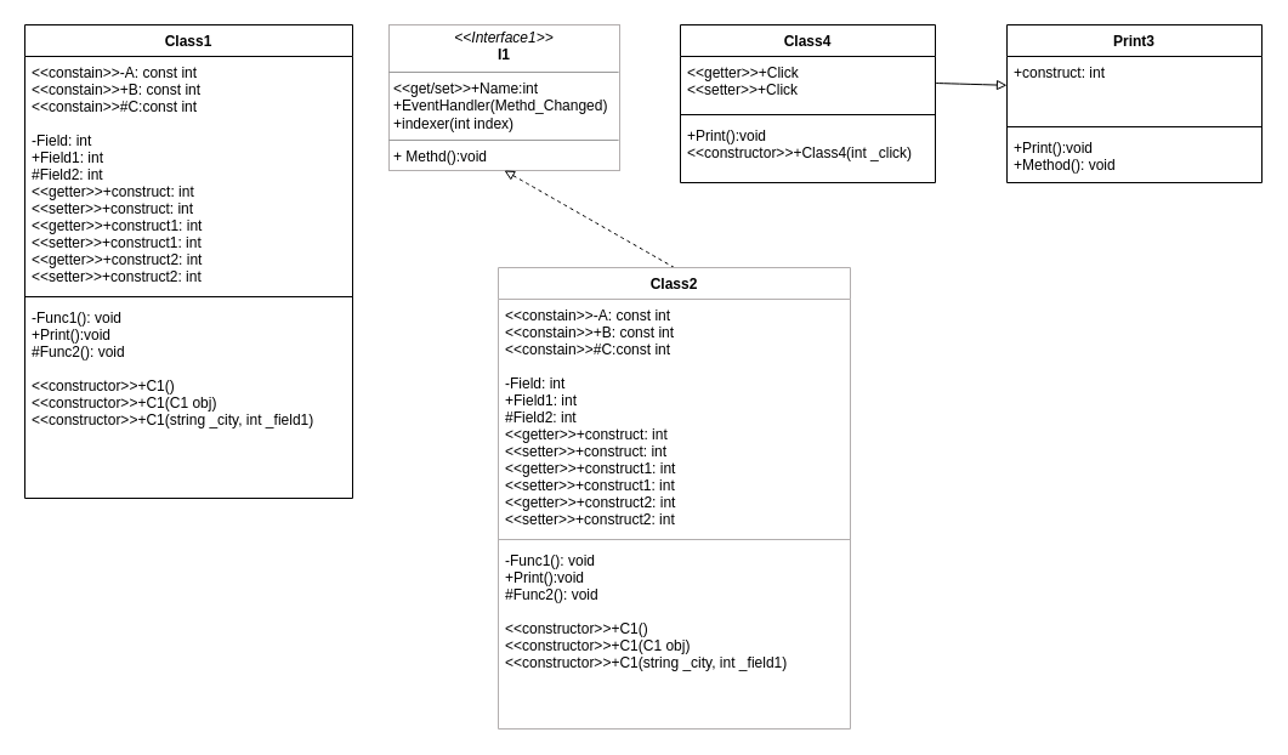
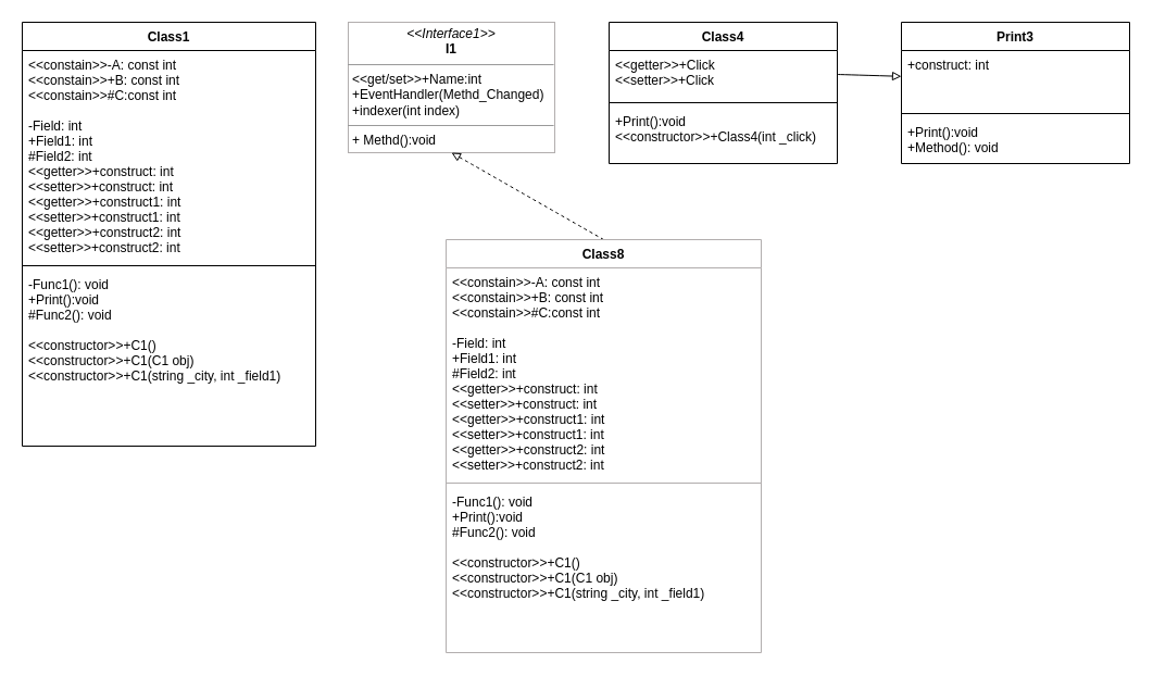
  <mxCell id="0" />
  <mxCell id="1" parent="0" />
  <mxCell id="2" value="Class1&#10;" style="swimlane;fontStyle=1;align=center;verticalAlign=top;childLayout=stackLayout;horizontal=1;startSize=26;horizontalStack=0;resizeParent=1;resizeParentMax=0;resizeLast=0;collapsible=1;marginBottom=0;" parent="1" vertex="1"><mxGeometry x="20" y="20" width="270" height="390" as="geometry"><mxRectangle x="190" y="140" width="60" height="30" as="alternateBounds" /></mxGeometry></mxCell>
  <mxCell id="3" value="&lt;&lt;constain&gt;&gt;-A: const int&#10;&lt;&lt;constain&gt;&gt;+B: const int&#10;&lt;&lt;constain&gt;&gt;#C:const int &#10;&#10;-Field: int&#10;+Field1: int&#10;#Field2: int&#10;&lt;&lt;getter&gt;&gt;+construct: int&#10;&lt;&lt;setter&gt;&gt;+construct: int&#10;&lt;&lt;getter&gt;&gt;+construct1: int&#10;&lt;&lt;setter&gt;&gt;+construct1: int&#10;&lt;&lt;getter&gt;&gt;+construct2: int&#10;&lt;&lt;setter&gt;&gt;+construct2: int" style="text;strokeColor=none;fillColor=none;align=left;verticalAlign=top;spacingLeft=4;spacingRight=4;overflow=hidden;rotatable=0;points=[[0,0.5],[1,0.5]];portConstraint=eastwest;" parent="2" vertex="1"><mxGeometry y="26" width="270" height="194" as="geometry" /></mxCell>
  <mxCell id="4" value="" style="line;strokeWidth=1;fillColor=none;align=left;verticalAlign=middle;spacingTop=-1;spacingLeft=3;spacingRight=3;rotatable=0;labelPosition=right;points=[];portConstraint=eastwest;strokeColor=inherit;" parent="2" vertex="1"><mxGeometry y="220" width="270" height="8" as="geometry" /></mxCell>
  <mxCell id="5" value="-Func1(): void&#10;+Print():void&#10;#Func2(): void&#10;&#10;&lt;&lt;constructor&gt;&gt;+C1()&#10;&lt;&lt;constructor&gt;&gt;+C1(C1 obj)&#10;&lt;&lt;constructor&gt;&gt;+C1(string _city, int _field1)" style="text;strokeColor=none;fillColor=none;align=left;verticalAlign=top;spacingLeft=4;spacingRight=4;overflow=hidden;rotatable=0;points=[[0,0.5],[1,0.5]];portConstraint=eastwest;" parent="2" vertex="1"><mxGeometry y="228" width="270" height="162" as="geometry" /></mxCell>
  <mxCell id="6" value="&lt;p style=&quot;margin:0px;margin-top:4px;text-align:center;&quot;&gt;&lt;i&gt;&amp;lt;&amp;lt;Interface1&amp;gt;&amp;gt;&lt;/i&gt;&lt;br&gt;&lt;b&gt;I1&lt;/b&gt;&lt;/p&gt;&lt;hr size=&quot;1&quot;&gt;&lt;p style=&quot;margin:0px;margin-left:4px;&quot;&gt;&amp;lt;&amp;lt;get/set&amp;gt;&amp;gt;+Name:int&lt;br&gt;+EventHandler(Methd_Changed)&lt;/p&gt;&lt;p style=&quot;margin:0px;margin-left:4px;&quot;&gt;+indexer(int index)&lt;/p&gt;&lt;hr size=&quot;1&quot;&gt;&lt;p style=&quot;margin:0px;margin-left:4px;&quot;&gt;+ Methd():void&lt;/p&gt;" style="verticalAlign=top;align=left;overflow=fill;fontSize=12;fontFamily=Helvetica;html=1;strokeColor=#b2aeae;" parent="1" vertex="1"><mxGeometry x="320" y="20" width="190" height="120" as="geometry" /></mxCell>
  <mxCell id="7" style="edgeStyle=none;curved=1;rounded=0;orthogonalLoop=1;jettySize=auto;html=1;exitX=0.5;exitY=0;exitDx=0;exitDy=0;entryX=0.5;entryY=1;entryDx=0;entryDy=0;fontSize=12;dashed=1;endArrow=block;endFill=0;" parent="1" source="8" target="6" edge="1"><mxGeometry relative="1" as="geometry" /></mxCell>
- <mxCell id="8" value="Class2&#10;" style="swimlane;fontStyle=1;align=center;verticalAlign=top;childLayout=stackLayout;horizontal=1;startSize=26;horizontalStack=0;resizeParent=1;resizeParentMax=0;resizeLast=0;collapsible=1;marginBottom=0;strokeColor=#b2aeae;" parent="1" vertex="1"><mxGeometry x="410" y="220" width="290" height="380" as="geometry"><mxRectangle x="540" y="340" width="80" height="30" as="alternateBounds" /></mxGeometry></mxCell>
+ <mxCell id="8" value="Class8&#10;" style="swimlane;fontStyle=1;align=center;verticalAlign=top;childLayout=stackLayout;horizontal=1;startSize=26;horizontalStack=0;resizeParent=1;resizeParentMax=0;resizeLast=0;collapsible=1;marginBottom=0;strokeColor=#b2aeae;" parent="1" vertex="1"><mxGeometry x="410" y="220" width="290" height="380" as="geometry"><mxRectangle x="540" y="340" width="80" height="30" as="alternateBounds" /></mxGeometry></mxCell>
  <mxCell id="9" value="&lt;&lt;constain&gt;&gt;-A: const int&#10;&lt;&lt;constain&gt;&gt;+B: const int&#10;&lt;&lt;constain&gt;&gt;#C:const int &#10;&#10;-Field: int&#10;+Field1: int&#10;#Field2: int&#10;&lt;&lt;getter&gt;&gt;+construct: int&#10;&lt;&lt;setter&gt;&gt;+construct: int&#10;&lt;&lt;getter&gt;&gt;+construct1: int&#10;&lt;&lt;setter&gt;&gt;+construct1: int&#10;&lt;&lt;getter&gt;&gt;+construct2: int&#10;&lt;&lt;setter&gt;&gt;+construct2: int" style="text;strokeColor=none;fillColor=none;align=left;verticalAlign=top;spacingLeft=4;spacingRight=4;overflow=hidden;rotatable=0;points=[[0,0.5],[1,0.5]];portConstraint=eastwest;" parent="8" vertex="1"><mxGeometry y="26" width="290" height="194" as="geometry" /></mxCell>
  <mxCell id="10" value="" style="line;strokeWidth=1;fillColor=none;align=left;verticalAlign=middle;spacingTop=-1;spacingLeft=3;spacingRight=3;rotatable=0;labelPosition=right;points=[];portConstraint=eastwest;strokeColor=inherit;" parent="8" vertex="1"><mxGeometry y="220" width="290" height="8" as="geometry" /></mxCell>
  <mxCell id="11" value="-Func1(): void&#10;+Print():void&#10;#Func2(): void&#10;&#10;&lt;&lt;constructor&gt;&gt;+C1()&#10;&lt;&lt;constructor&gt;&gt;+C1(C1 obj)&#10;&lt;&lt;constructor&gt;&gt;+C1(string _city, int _field1)" style="text;strokeColor=none;fillColor=none;align=left;verticalAlign=top;spacingLeft=4;spacingRight=4;overflow=hidden;rotatable=0;points=[[0,0.5],[1,0.5]];portConstraint=eastwest;" parent="8" vertex="1"><mxGeometry y="228" width="290" height="152" as="geometry" /></mxCell>
  <mxCell id="12" value="Class4" style="swimlane;fontStyle=1;align=center;verticalAlign=top;childLayout=stackLayout;horizontal=1;startSize=26;horizontalStack=0;resizeParent=1;resizeParentMax=0;resizeLast=0;collapsible=1;marginBottom=0;" parent="1" vertex="1"><mxGeometry x="560" y="20" width="210" height="130" as="geometry"><mxRectangle x="190" y="140" width="60" height="30" as="alternateBounds" /></mxGeometry></mxCell>
  <mxCell id="13" value="&lt;&lt;getter&gt;&gt;+Click&#10;&lt;&lt;setter&gt;&gt;+Click" style="text;strokeColor=none;fillColor=none;align=left;verticalAlign=top;spacingLeft=4;spacingRight=4;overflow=hidden;rotatable=0;points=[[0,0.5],[1,0.5]];portConstraint=eastwest;" parent="12" vertex="1"><mxGeometry y="26" width="210" height="44" as="geometry" /></mxCell>
  <mxCell id="14" value="" style="line;strokeWidth=1;fillColor=none;align=left;verticalAlign=middle;spacingTop=-1;spacingLeft=3;spacingRight=3;rotatable=0;labelPosition=right;points=[];portConstraint=eastwest;strokeColor=inherit;" parent="12" vertex="1"><mxGeometry y="70" width="210" height="8" as="geometry" /></mxCell>
  <mxCell id="15" value="+Print():void&#10;&lt;&lt;constructor&gt;&gt;+Class4(int _click)" style="text;strokeColor=none;fillColor=none;align=left;verticalAlign=top;spacingLeft=4;spacingRight=4;overflow=hidden;rotatable=0;points=[[0,0.5],[1,0.5]];portConstraint=eastwest;" parent="12" vertex="1"><mxGeometry y="78" width="210" height="52" as="geometry" /></mxCell>
  <mxCell id="16" value="Print3" style="swimlane;fontStyle=1;align=center;verticalAlign=top;childLayout=stackLayout;horizontal=1;startSize=26;horizontalStack=0;resizeParent=1;resizeParentMax=0;resizeLast=0;collapsible=1;marginBottom=0;" parent="1" vertex="1"><mxGeometry x="829" y="20" width="210" height="130" as="geometry"><mxRectangle x="190" y="140" width="60" height="30" as="alternateBounds" /></mxGeometry></mxCell>
  <mxCell id="17" value="+construct: int&#10;&#10;" style="text;strokeColor=none;fillColor=none;align=left;verticalAlign=top;spacingLeft=4;spacingRight=4;overflow=hidden;rotatable=0;points=[[0,0.5],[1,0.5]];portConstraint=eastwest;" parent="16" vertex="1"><mxGeometry y="26" width="210" height="54" as="geometry" /></mxCell>
  <mxCell id="18" value="" style="line;strokeWidth=1;fillColor=none;align=left;verticalAlign=middle;spacingTop=-1;spacingLeft=3;spacingRight=3;rotatable=0;labelPosition=right;points=[];portConstraint=eastwest;strokeColor=inherit;" parent="16" vertex="1"><mxGeometry y="80" width="210" height="8" as="geometry" /></mxCell>
  <mxCell id="19" value="+Print():void&#10;+Method(): void" style="text;strokeColor=none;fillColor=none;align=left;verticalAlign=top;spacingLeft=4;spacingRight=4;overflow=hidden;rotatable=0;points=[[0,0.5],[1,0.5]];portConstraint=eastwest;" parent="16" vertex="1"><mxGeometry y="88" width="210" height="42" as="geometry" /></mxCell>
  <mxCell id="20" style="edgeStyle=none;curved=1;rounded=0;orthogonalLoop=1;jettySize=auto;html=1;exitX=1;exitY=0.5;exitDx=0;exitDy=0;fontSize=12;endArrow=block;endFill=0;" parent="1" source="13" target="17" edge="1"><mxGeometry relative="1" as="geometry" /></mxCell>
